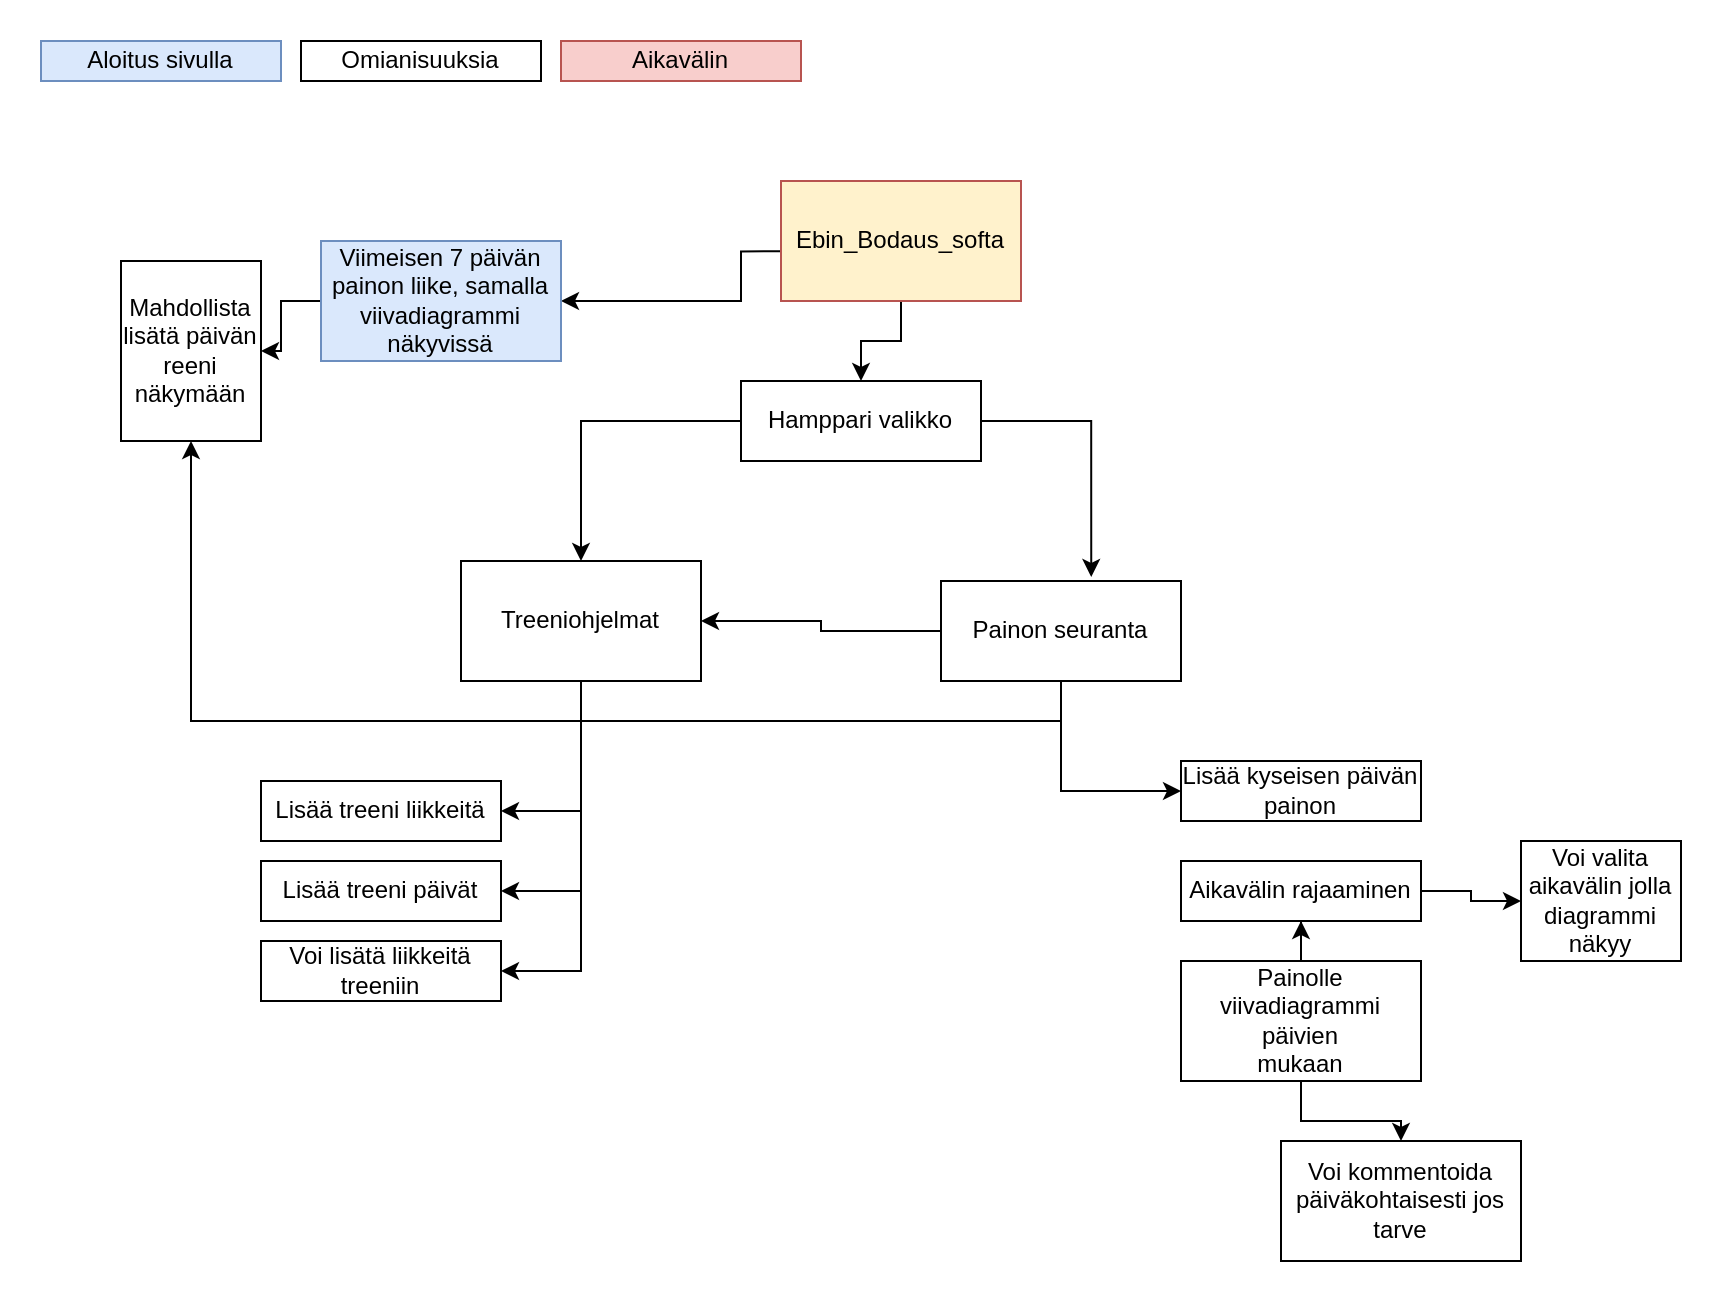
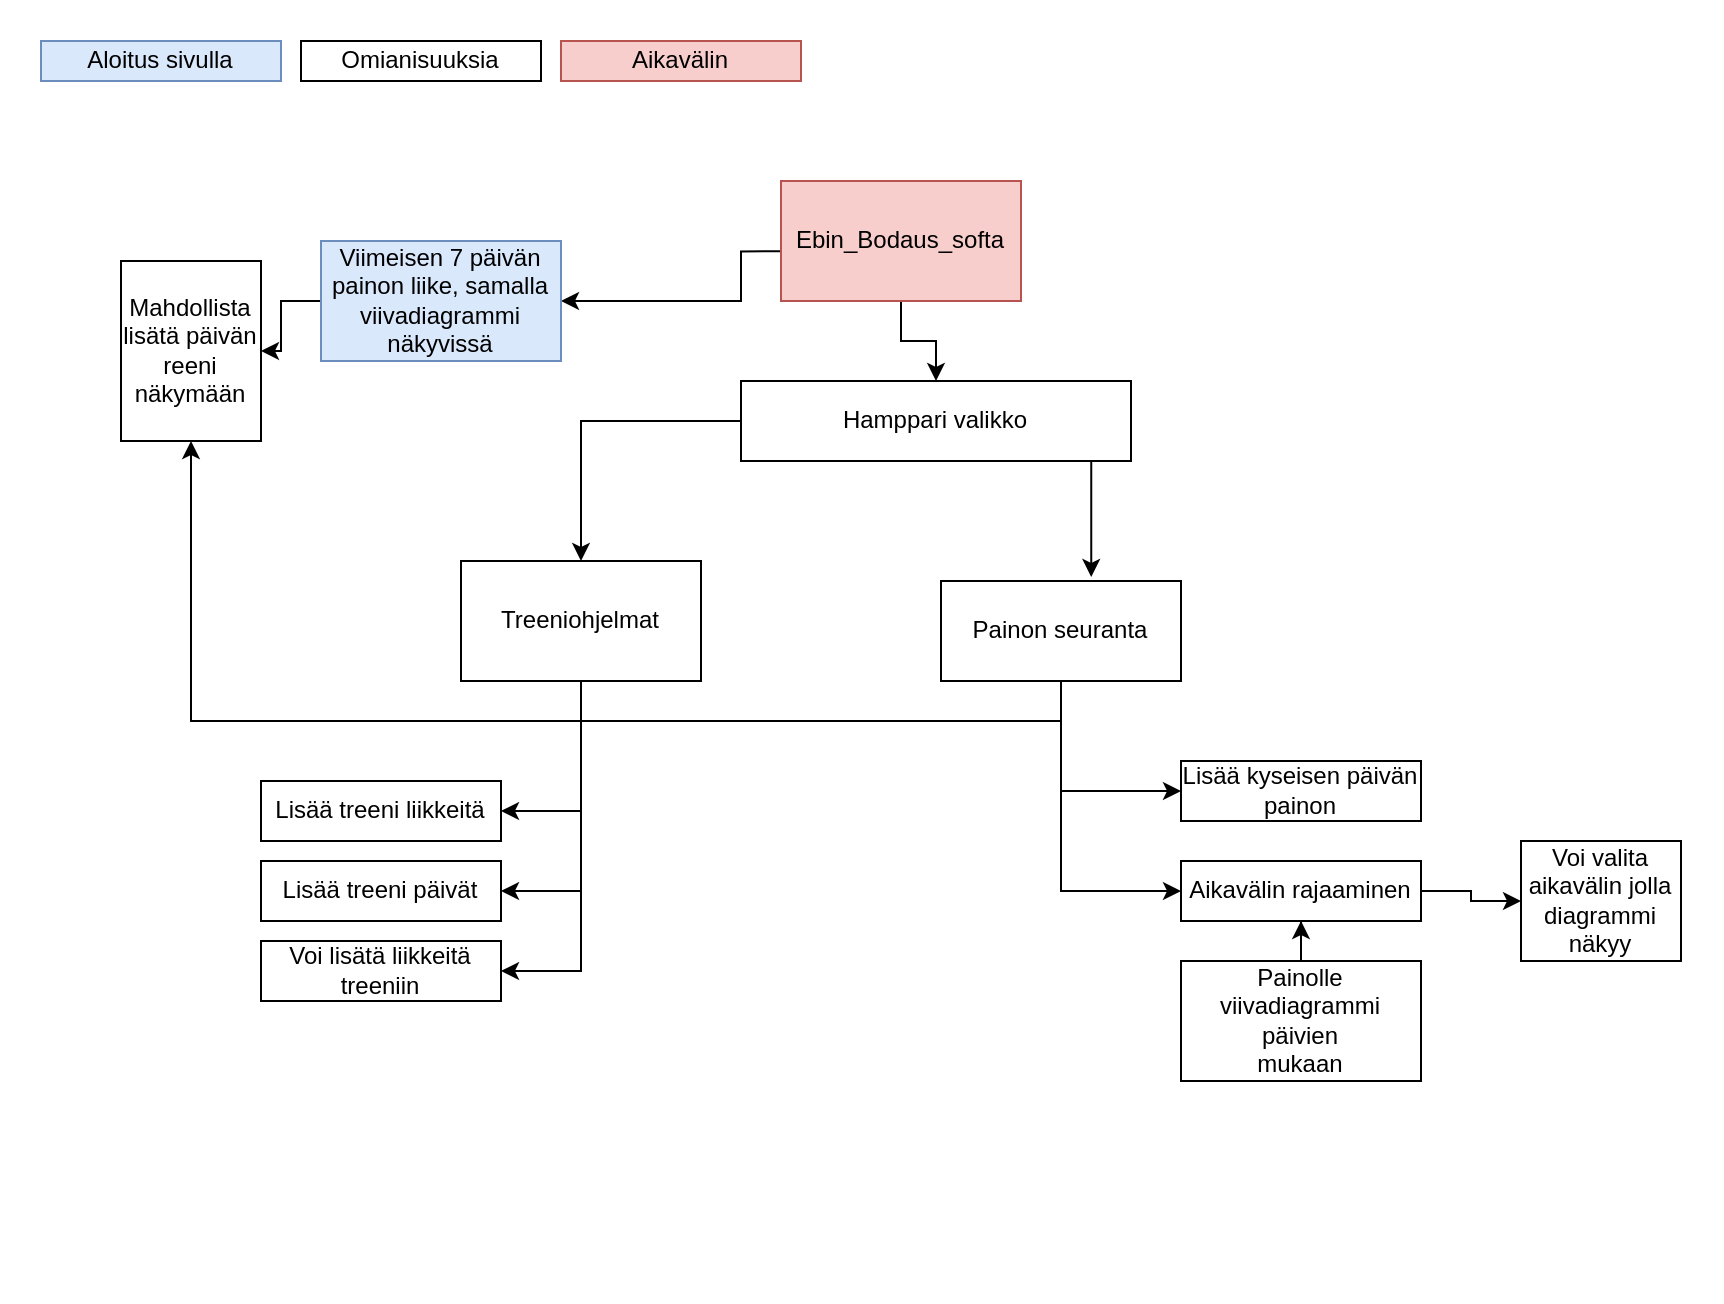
  <mxCell id="0" />
  <mxCell id="1" parent="0" />
  <mxCell id="2" style="edgeStyle=orthogonalEdgeStyle;rounded=0;orthogonalLoop=1;jettySize=auto;html=1;entryX=1;entryY=0.5;entryDx=0;entryDy=0;exitX=0.017;exitY=0.586;exitDx=0;exitDy=0;exitPerimeter=0;" edge="1" parent="1" source="4" target="24"><mxGeometry relative="1" as="geometry"><Array as="points"><mxPoint x="370" y="125" /><mxPoint x="370" y="150" /></Array></mxGeometry></mxCell>
  <mxCell id="3" style="edgeStyle=orthogonalEdgeStyle;rounded=0;orthogonalLoop=1;jettySize=auto;html=1;entryX=0.5;entryY=0;entryDx=0;entryDy=0;" edge="1" parent="1" source="4" target="30"><mxGeometry relative="1" as="geometry" /></mxCell>
- <mxCell id="4" value="Ebin_Bodaus_softa" style="rounded=0;whiteSpace=wrap;html=1;fillColor=#fff2cc;strokeColor=#b85450;" parent="1" vertex="1"><mxGeometry x="390" y="90" width="120" height="60" as="geometry" /></mxCell>
- <mxCell id="5" style="edgeStyle=orthogonalEdgeStyle;rounded=0;orthogonalLoop=1;jettySize=auto;html=1;" edge="1" parent="1" source="8" target="12"><mxGeometry relative="1" as="geometry" /></mxCell>
+ <mxCell id="4" value="Ebin_Bodaus_softa" style="rounded=0;whiteSpace=wrap;html=1;fillColor=#f8cecc;strokeColor=#b85450;" parent="1" vertex="1"><mxGeometry x="390" y="90" width="120" height="60" as="geometry" /></mxCell>
+ <mxCell id="5" style="edgeStyle=orthogonalEdgeStyle;rounded=0;orthogonalLoop=1;jettySize=auto;html=1;entryX=0;entryY=0.5;entryDx=0;entryDy=0;" edge="1" parent="1" source="8" target="15"><mxGeometry relative="1" as="geometry" /></mxCell>
  <mxCell id="6" style="edgeStyle=orthogonalEdgeStyle;rounded=0;orthogonalLoop=1;jettySize=auto;html=1;entryX=0;entryY=0.5;entryDx=0;entryDy=0;" edge="1" parent="1" source="8" target="13"><mxGeometry relative="1" as="geometry" /></mxCell>
  <mxCell id="7" style="edgeStyle=orthogonalEdgeStyle;rounded=0;orthogonalLoop=1;jettySize=auto;html=1;exitX=0.5;exitY=1;exitDx=0;exitDy=0;" edge="1" parent="1" source="8" target="26"><mxGeometry relative="1" as="geometry" /></mxCell>
  <mxCell id="8" value="Painon seuranta&lt;br&gt;" style="rounded=0;whiteSpace=wrap;html=1;" parent="1" vertex="1"><mxGeometry x="470" y="290" width="120" height="50" as="geometry" /></mxCell>
  <mxCell id="9" style="edgeStyle=orthogonalEdgeStyle;rounded=0;orthogonalLoop=1;jettySize=auto;html=1;entryX=1;entryY=0.5;entryDx=0;entryDy=0;" edge="1" parent="1" target="20"><mxGeometry relative="1" as="geometry"><mxPoint x="290" y="340" as="sourcePoint" /><Array as="points"><mxPoint x="290" y="445" /></Array></mxGeometry></mxCell>
  <mxCell id="10" style="edgeStyle=orthogonalEdgeStyle;rounded=0;orthogonalLoop=1;jettySize=auto;html=1;exitX=0.5;exitY=1;exitDx=0;exitDy=0;entryX=1;entryY=0.5;entryDx=0;entryDy=0;" edge="1" parent="1" source="12" target="19"><mxGeometry relative="1" as="geometry" /></mxCell>
  <mxCell id="11" style="edgeStyle=orthogonalEdgeStyle;rounded=0;orthogonalLoop=1;jettySize=auto;html=1;exitX=0.5;exitY=1;exitDx=0;exitDy=0;entryX=1;entryY=0.5;entryDx=0;entryDy=0;" edge="1" parent="1" source="12" target="25"><mxGeometry relative="1" as="geometry" /></mxCell>
  <mxCell id="12" value="Treeniohjelmat" style="rounded=0;whiteSpace=wrap;html=1;" vertex="1" parent="1"><mxGeometry x="230" y="280" width="120" height="60" as="geometry" /></mxCell>
  <mxCell id="13" value="Lisää kyseisen päivän painon" style="rounded=0;whiteSpace=wrap;html=1;" vertex="1" parent="1"><mxGeometry x="590" y="380" width="120" height="30" as="geometry" /></mxCell>
  <mxCell id="14" style="edgeStyle=orthogonalEdgeStyle;rounded=0;orthogonalLoop=1;jettySize=auto;html=1;entryX=0;entryY=0.5;entryDx=0;entryDy=0;" edge="1" parent="1" source="15" target="32"><mxGeometry relative="1" as="geometry" /></mxCell>
  <mxCell id="15" value="Aikavälin rajaaminen" style="rounded=0;whiteSpace=wrap;html=1;" vertex="1" parent="1"><mxGeometry x="590" y="430" width="120" height="30" as="geometry" /></mxCell>
- <mxCell id="16" style="edgeStyle=orthogonalEdgeStyle;rounded=0;orthogonalLoop=1;jettySize=auto;html=1;" edge="1" parent="1" source="18" target="27"><mxGeometry relative="1" as="geometry" /></mxCell>
  <mxCell id="17" style="edgeStyle=orthogonalEdgeStyle;rounded=0;orthogonalLoop=1;jettySize=auto;html=1;" edge="1" parent="1" source="18" target="15"><mxGeometry relative="1" as="geometry"><mxPoint x="750" y="510" as="targetPoint" /></mxGeometry></mxCell>
  <mxCell id="18" value="Painolle viivadiagrammi päivien &lt;br&gt;mukaan" style="rounded=0;whiteSpace=wrap;html=1;" vertex="1" parent="1"><mxGeometry x="590" y="480" width="120" height="60" as="geometry" /></mxCell>
  <mxCell id="19" value="Lisää treeni liikkeitä" style="rounded=0;whiteSpace=wrap;html=1;" vertex="1" parent="1"><mxGeometry x="130" y="390" width="120" height="30" as="geometry" /></mxCell>
  <mxCell id="20" value="Lisää treeni päivät" style="rounded=0;whiteSpace=wrap;html=1;" vertex="1" parent="1"><mxGeometry x="130" y="430" width="120" height="30" as="geometry" /></mxCell>
  <mxCell id="21" value="Aloitus sivulla" style="rounded=0;whiteSpace=wrap;html=1;fillColor=#dae8fc;strokeColor=#6c8ebf;" vertex="1" parent="1"><mxGeometry y="20" width="120" height="20" as="geometry" x="20" /></mxCell>
  <mxCell id="22" value="Omianisuuksia" style="rounded=0;whiteSpace=wrap;html=1;" vertex="1" parent="1"><mxGeometry x="150" y="20" width="120" height="20" as="geometry" /></mxCell>
  <mxCell id="23" style="edgeStyle=orthogonalEdgeStyle;rounded=0;orthogonalLoop=1;jettySize=auto;html=1;entryX=1;entryY=0.5;entryDx=0;entryDy=0;" edge="1" parent="1" source="24" target="26"><mxGeometry relative="1" as="geometry" /></mxCell>
  <mxCell id="24" value="Viimeisen 7 päivän painon liike, samalla viivadiagrammi näkyvissä" style="rounded=0;whiteSpace=wrap;html=1;fillColor=#dae8fc;strokeColor=#6c8ebf;" vertex="1" parent="1"><mxGeometry x="160" y="120" width="120" height="60" as="geometry" /></mxCell>
  <mxCell id="25" value="Voi lisätä liikkeitä treeniin" style="rounded=0;whiteSpace=wrap;html=1;" vertex="1" parent="1"><mxGeometry x="130" y="470" width="120" height="30" as="geometry" /></mxCell>
  <mxCell id="26" value="Mahdollista lisätä päivän reeni näkymään" style="rounded=0;whiteSpace=wrap;html=1;" vertex="1" parent="1"><mxGeometry x="60" y="130" width="70" height="90" as="geometry" /></mxCell>
- <mxCell id="27" value="Voi kommentoida päiväkohtaisesti jos tarve" style="rounded=0;whiteSpace=wrap;html=1;" vertex="1" parent="1"><mxGeometry x="640" y="570" width="120" height="60" as="geometry" /></mxCell>
  <mxCell id="28" value="Aikavälin" style="rounded=0;whiteSpace=wrap;html=1;fillColor=#f8cecc;strokeColor=#b85450;" vertex="1" parent="1"><mxGeometry x="280" y="20" width="120" height="20" as="geometry" /></mxCell>
  <mxCell id="29" style="edgeStyle=orthogonalEdgeStyle;rounded=0;orthogonalLoop=1;jettySize=auto;html=1;entryX=0.5;entryY=0;entryDx=0;entryDy=0;" edge="1" parent="1" source="30" target="12"><mxGeometry relative="1" as="geometry" /></mxCell>
- <mxCell id="30" value="Hamppari valikko" style="rounded=0;whiteSpace=wrap;html=1;" vertex="1" parent="1"><mxGeometry x="370" y="190" width="120" height="40" as="geometry" /></mxCell>
+ <mxCell id="30" value="Hamppari valikko" style="rounded=0;whiteSpace=wrap;html=1;" vertex="1" parent="1"><mxGeometry x="370" y="190" width="195" height="40" as="geometry" /></mxCell>
  <mxCell id="31" style="edgeStyle=orthogonalEdgeStyle;rounded=0;orthogonalLoop=1;jettySize=auto;html=1;entryX=0.626;entryY=-0.04;entryDx=0;entryDy=0;entryPerimeter=0;" edge="1" parent="1" source="30" target="8"><mxGeometry relative="1" as="geometry"><Array as="points"><mxPoint x="545" y="210" /></Array></mxGeometry></mxCell>
  <mxCell id="32" value="Voi valita aikavälin jolla diagrammi näkyy" style="rounded=0;whiteSpace=wrap;html=1;" vertex="1" parent="1"><mxGeometry x="760" y="420" width="80" height="60" as="geometry" /></mxCell>
